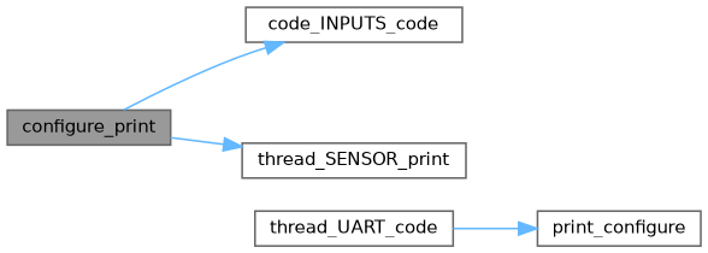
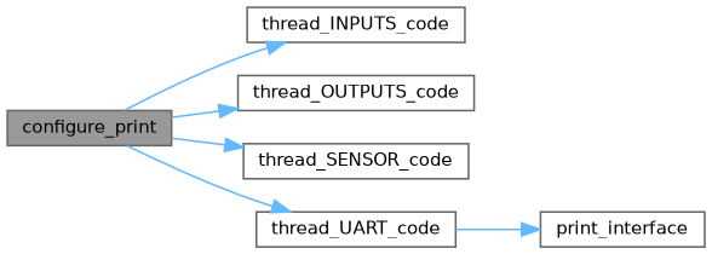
  digraph {
    rankdir=LR
    node [color=grey40 fillcolor=white fontname=Helvetica fontsize=10 shape=box style=filled]
    edge [color=steelblue1 fontname=Helvetica fontsize=10 labelfontname=Helvetica labelfontsize=10 style=solid]
    n1 [color=gray40 fillcolor=grey60 fontcolor=black height=0.2 label=configure_print width=0.4]
-   n2 [height=0.2 label=code_INPUTS_code width=0.4]
-   n4 [height=0.2 label=thread_SENSOR_print width=0.4]
+   n2 [height=0.2 label=thread_INPUTS_code width=0.4]
+   n3 [height=0.2 label=thread_OUTPUTS_code width=0.4]
+   n4 [height=0.2 label=thread_SENSOR_code width=0.4]
    n5 [height=0.2 label=thread_UART_code width=0.4]
-   n6 [height=0.2 label=print_configure width=0.4]
+   n6 [height=0.2 label=print_interface width=0.4]
    n1 -> n2
+   n1 -> n3
    n1 -> n4
+   n1 -> n5
    n5 -> n6
  }
